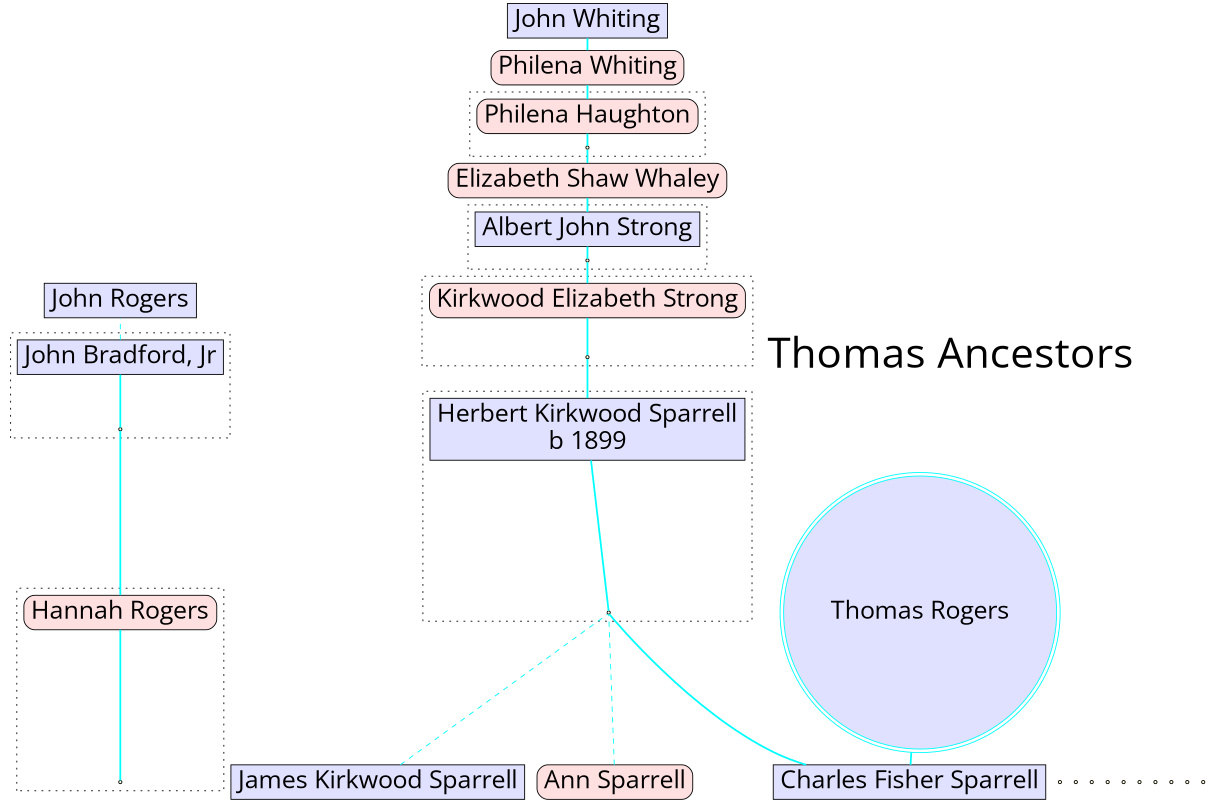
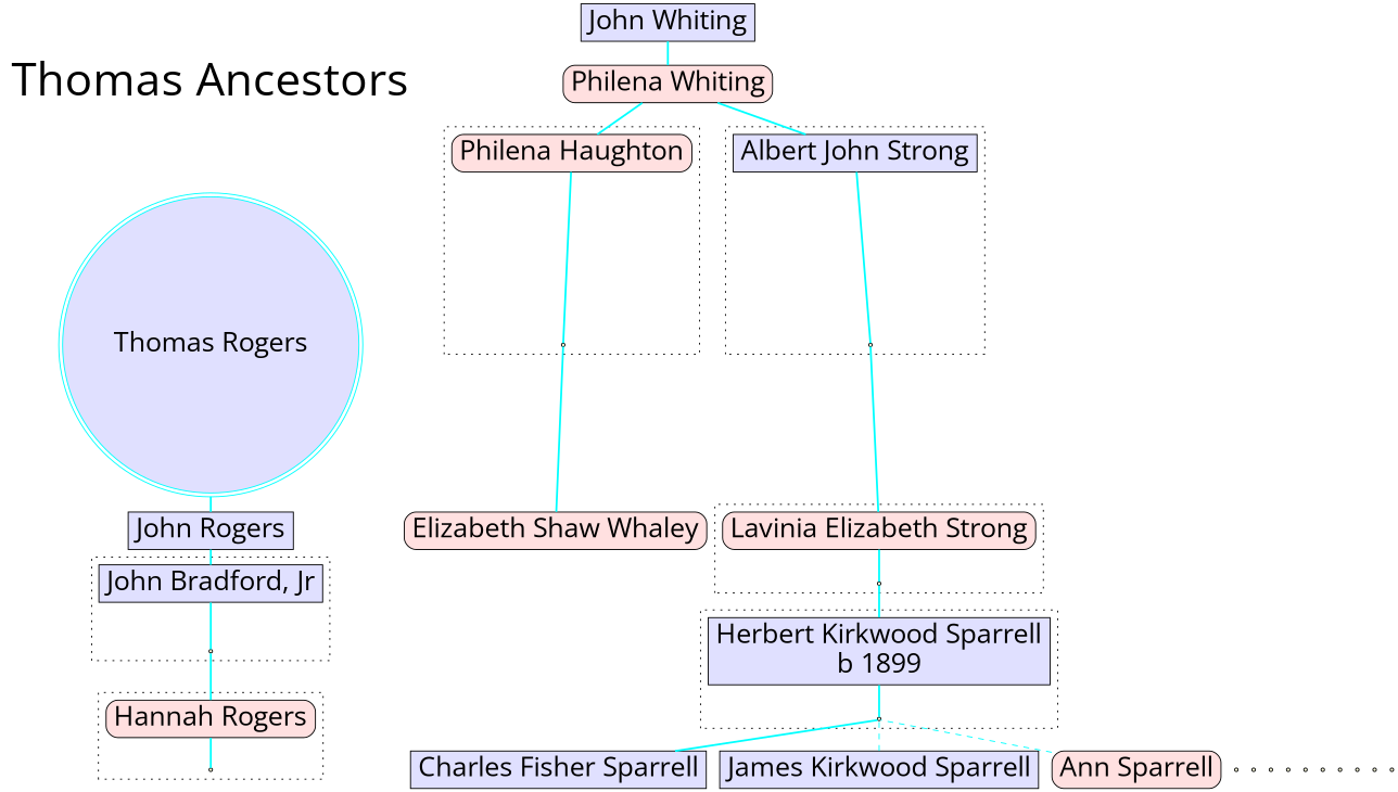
  digraph {
    bgcolor=white
    concentrate=false
    fontname="Open Sans"
    fontsize=28
    mclimit=99
    nodesep=0.20
    rankdir=BT
    ranksep=0.20
    searchsize=100
    splines=true
    node [fillcolor="#ffffe0" fontname="Open Sans" fontsize=28 shape=point style="solid,filled"]
    edge [arrowhead=none arrowtail=normal color=cyan fontname="Open Sans" fontsize=28 style=bold]
    n1 [fillcolor="#e0e0ff" label="John Bradford, Jr" shape=box]
    F_Rogers
-   n3 [fillcolor="#ffe0e0" label="Kirkwood Elizabeth Strong" shape=box style="rounded,filled"]
+   n3 [fillcolor="#ffe0e0" label="Lavinia Elizabeth Strong" shape=box style="rounded,filled"]
    n4 [label=m]
    n5 [fillcolor="#ffe0e0" label="Hannah Rogers" shape=box style="rounded,filled"]
    n6 [label=m]
    n7 [fillcolor="#e0e0ff" label="Herbert Kirkwood Sparrell\nb 1899" shape=box]
    n8 [label=m]
    n9 [fillcolor="#e0e0ff" label="Albert John Strong" shape=box]
    n10 [label=m]
    n11 [fillcolor="#ffe0e0" label="Philena Haughton" shape=box style="rounded,filled"]
    n12 [label=m]
    n13 [fillcolor="#e0e0ff" label="John Rogers" shape=box]
    n14 [fillcolor="#ffe0e0" label="Elizabeth Shaw Whaley" shape=box style="rounded,filled"]
    n15 [fillcolor="#ffe0e0" label="Philena Whiting" shape=box style="rounded,filled"]
    n16 [fillcolor="#ffffff" fontsize=48 label="Thomas Ancestors" shape=plaintext style=filled]
    n17 [color=cyan fillcolor="#e0e0ff" label="Thomas Rogers" peripheries=2 shape=circle]
    F0727 [shape=ellipse style=invis]
    n19 [fillcolor="#e0e0ff" label="John Whiting" shape=box]
    n20 [fillcolor="#e0e0ff" label="Charles Fisher Sparrell" shape=box]
    n21 [fillcolor="#e0e0ff" label="James Kirkwood Sparrell" shape=box]
    n22 [fillcolor="#ffe0e0" label="Ann Sparrell" shape=box style="rounded,filled"]
    n23 [label=m]
    n24 [label=560]
    F304
    n26 [label=282]
    n27 [label=382]
    F_Alden
    n29 [label=m]
    n30 [label=293]
    n31 [label=m]
    n32 [label=m]
    subgraph cluster_1 {
      style=dotted
      n1
      F_Rogers
    }
    subgraph cluster_2 {
      style=dotted
      n3
      n4
    }
    subgraph cluster_3 {
      style=dotted
      n5
      n6
    }
    subgraph cluster_4 {
      style=dotted
      n7
      n8
    }
    subgraph cluster_5 {
      style=dotted
      n9
      n10
    }
    subgraph cluster_6 {
      style=dotted
      n11
      n12
    }
-   n1 -> n13 [style=dashed]
+   n1 -> n13
    F_Rogers -> n1
    n3 -> n10
    n4 -> n3
    n5 -> F_Rogers
    n6 -> n5
    n7 -> n4
    n8 -> n7
-   n9 -> n14
+   n9 -> n15
    n10 -> n9
    n11 -> n15
    n12 -> n11
-   n20 -> n17
+   n13 -> n17
    n14 -> n12
    n15 -> n19
    n17 -> F0727 [style=invis color=""]
    F0727 -> n16 [style=invis color=""]
    n20 -> n8
    n21 -> n8 [style=dashed]
    n22 -> n8 [style=dashed]
  }
